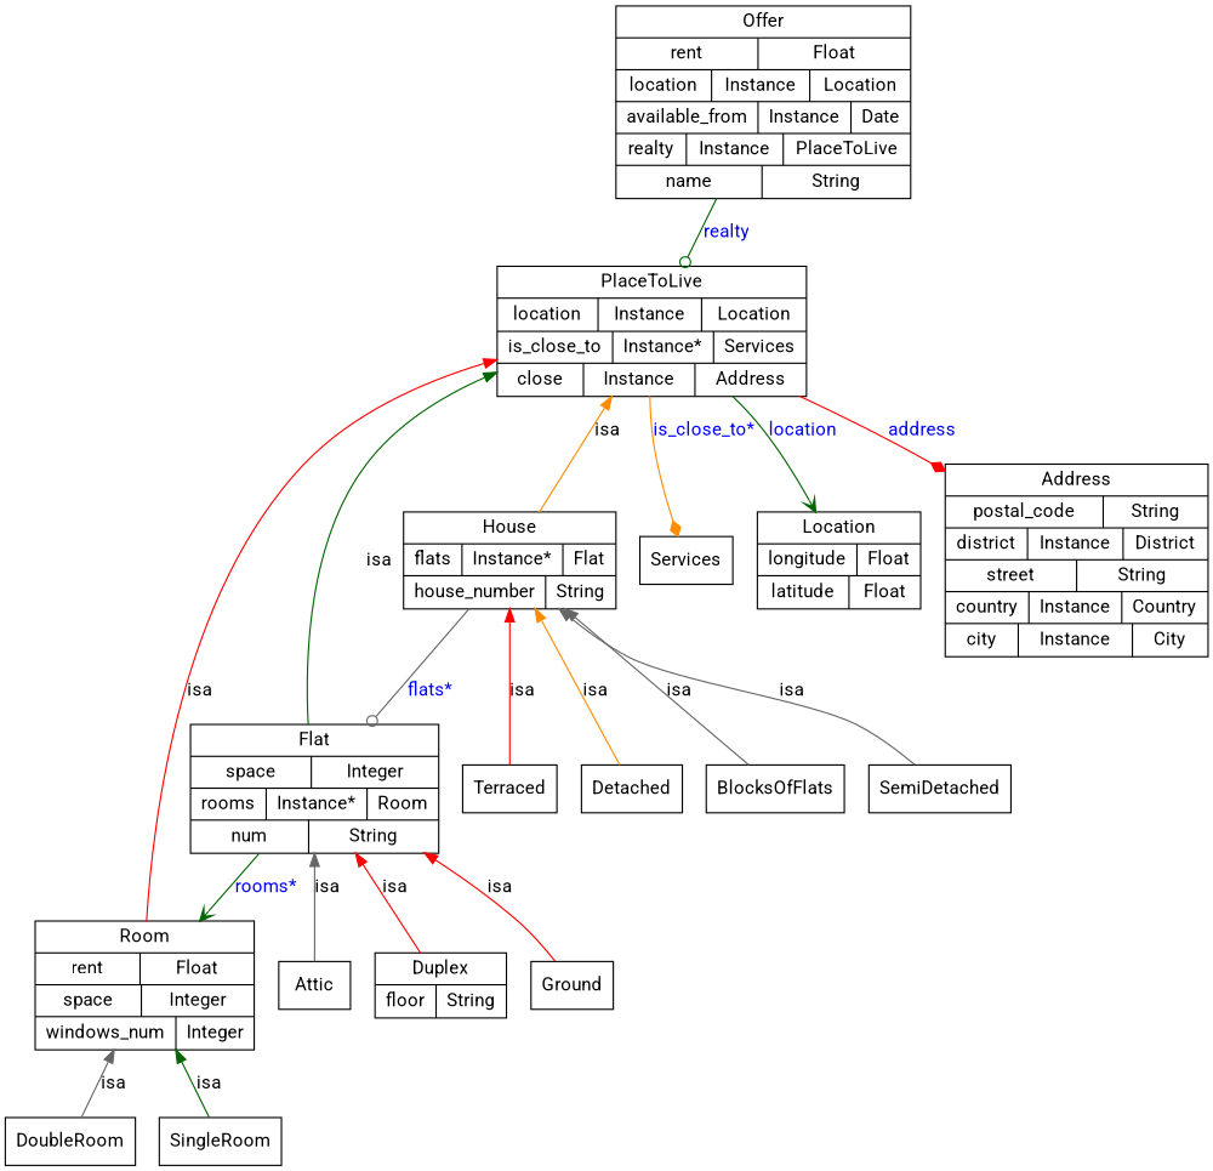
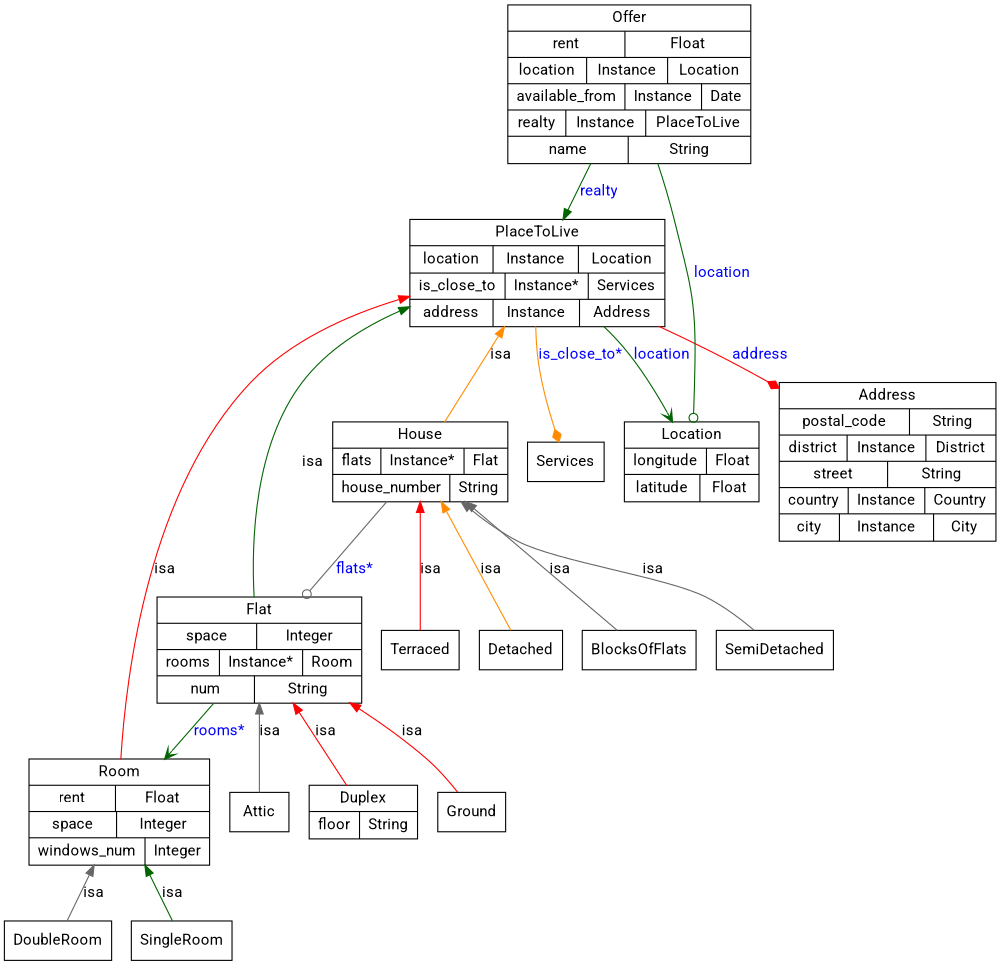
  digraph {
    fontname=Roboto
    node [color="0.0,0.0,0.0" fontcolor="0.0,0.0,0.0" fontname=Roboto shape=box]
    edge [color=darkgreen dir=back fontcolor="0.0,0.0,0.0" fontname=Roboto]
    n1 [height=1.33 label="{Room|{rent|Float}|{space|Integer}|{windows_num|Integer}}" shape=record width=2.14]
    n2 [height=0.50 label=DoubleRoom width=1.28]
    n3 [height=0.50 label=SingleRoom width=1.17]
-   n4 [height=1.33 label="{PlaceToLive|{location|Instance|{Location}}|{is_close_to|Instance*|{Services}}|{close|Instance|{Address}}}" shape=record width=2.92]
+   n4 [height=1.33 label="{PlaceToLive|{location|Instance|{Location}}|{is_close_to|Instance*|{Services}}|{address|Instance|{Address}}}" shape=record width=2.92]
    n5 [height=0.50 label=Services width=0.86]
    n6 [height=1.33 label="{Flat|{space|Integer}|{rooms|Instance*|{Room}}|{num|String}}" shape=record width=2.39]
    n7 [height=1.00 label="{House|{flats|Instance*|{Flat}}|{house_number|String}}" shape=record width=2.06]
    n8 [height=1.00 label="{Location|{longitude|Float}|{latitude|Float}}" shape=record width=1.58]
    n9 [height=2.00 label="{Address|{postal_code|String}|{district|Instance|{District}}|{street|String}|{country|Instance|{Country}}|{city|Instance|{City}}}" shape=record width=2.53]
    n10 [height=0.50 label=Attic width=0.75]
    n11 [height=0.67 label="{Duplex|{floor|String}}" shape=record width=1.28]
    n12 [height=0.50 label=Ground width=0.81]
    n13 [height=0.50 label=Terraced width=0.89]
    n14 [height=0.50 label=Detached width=0.97]
    n15 [height=0.50 label=BlocksOfFlats width=1.33]
    n16 [height=0.50 label=SemiDetached width=1.33]
    n17 [height=2.00 label="{Offer|{rent|Float}|{location|Instance|{Location}}|{available_from|Instance|{Date}}|{realty|Instance|{PlaceToLive}}|{name|String}}" shape=record width=2.86]
    n1 -> n2 [color=gray40 label=isa]
    n1 -> n3 [label=isa]
    n4 -> n1 [color=red label=isa]
    n4 -> n5 [arrowhead=diamond color=darkorange fontcolor="0.6666667,1.0,1.0" label="is_close_to*" style=filled dir=""]
    n4 -> n6 [label=isa]
    n4 -> n7 [color=darkorange label=isa]
    n4 -> n8 [arrowhead=vee fontcolor="0.6666667,1.0,1.0" label=location style=filled dir=""]
    n4 -> n9 [arrowhead=diamond color=red fontcolor="0.6666667,1.0,1.0" label=address style=filled dir=""]
    n6 -> n1 [arrowhead=vee fontcolor="0.6666667,1.0,1.0" label="rooms*" style=filled dir=""]
    n6 -> n10 [color=gray40 label=isa]
    n6 -> n11 [color=red label=isa]
    n6 -> n12 [color=red label=isa]
    n7 -> n6 [arrowhead=odot color=gray40 fontcolor="0.6666667,1.0,1.0" label="flats*" style=filled dir=""]
    n7 -> n13 [color=red label=isa]
    n7 -> n14 [color=darkorange label=isa]
    n7 -> n15 [color=gray40 label=isa]
    n7 -> n16 [color=gray40 label=isa]
-   n17 -> n4 [arrowhead=odot fontcolor="0.6666667,1.0,1.0" label=realty style=filled dir=""]
+   n17 -> n4 [arrowhead=normal fontcolor="0.6666667,1.0,1.0" label=realty style=filled dir=""]
+   n17 -> n8 [arrowhead=odot fontcolor="0.6666667,1.0,1.0" label=location style=filled dir=""]
  }
